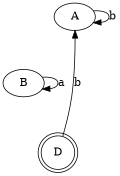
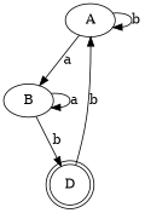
  digraph {
    A
    B
    D [shape=doublecircle]
    A -> A [label=b]
+   A -> B [label=a]
    B -> B [label=a]
+   B -> D [label=b]
    D -> A [label=b]
  }
